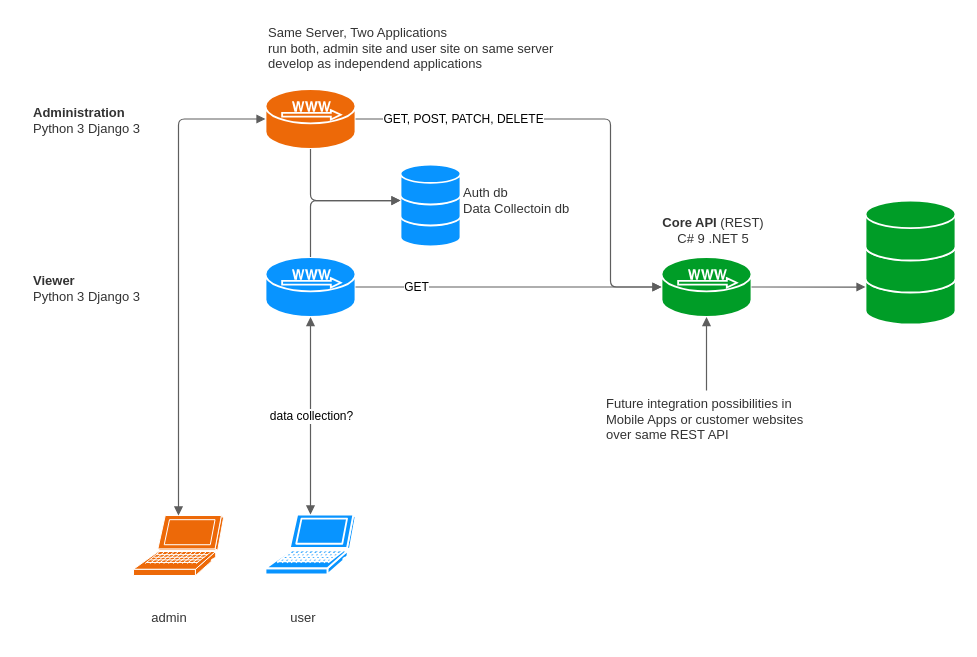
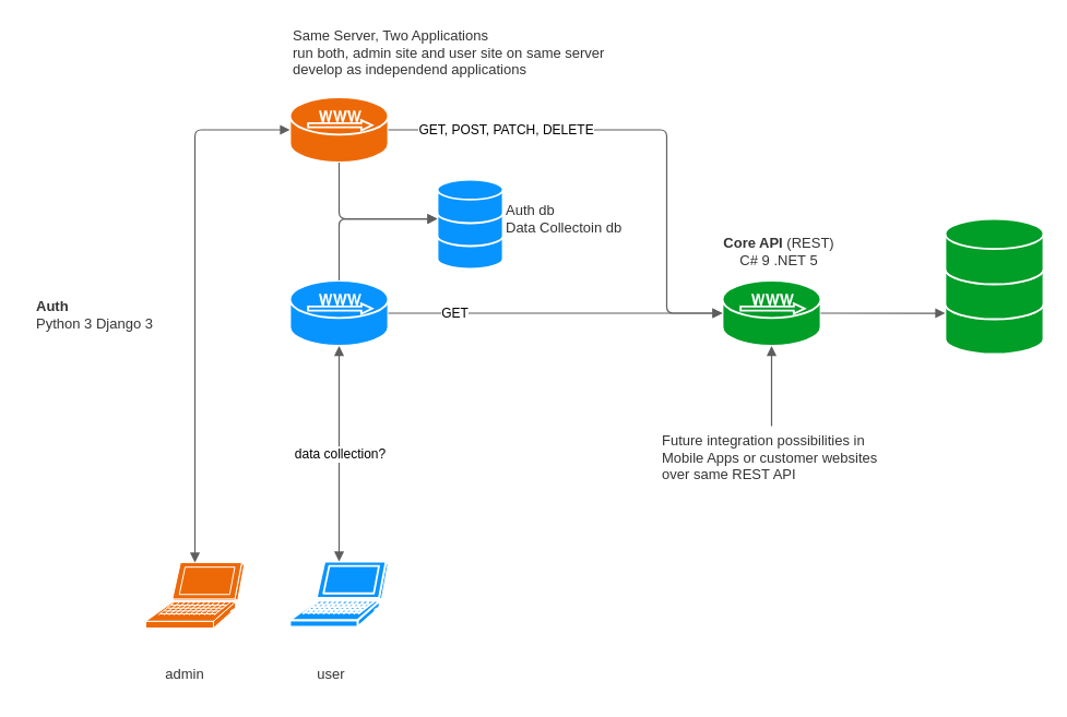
  <mxCell id="0" />
  <mxCell id="1" parent="0" />
  <mxCell id="2" value="&lt;b&gt;Core API &lt;/b&gt;(REST)&lt;br&gt;C# 9 .NET 5" style="html=1;whiteSpace=wrap;fontSize=13;fontColor=#333333;fontStyle=0;align=center;spacingLeft=13.333;spacing=0;verticalAlign=top;strokeColor=none;strokeOpacity=100;rounded=1;absoluteArcSize=1;arcSize=7.2;fillColor=none;strokeWidth=1.8;" parent="1" vertex="1"><mxGeometry x="649.5" y="209.5" width="113" height="41" as="geometry" /></mxCell>
  <mxCell id="3" value="user" style="html=1;whiteSpace=wrap;fontSize=13;fontColor=#333333;spacing=0;strokeColor=none;strokeOpacity=100;rounded=1;absoluteArcSize=1;arcSize=7.2;fillColor=none;strokeWidth=1.8;fontStyle=0" parent="1" vertex="1"><mxGeometry x="231" y="599" width="144" height="36" as="geometry" /></mxCell>
  <mxCell id="4" value="admin" style="html=1;whiteSpace=wrap;fontSize=13;fontColor=#333333;spacing=0;strokeColor=none;strokeOpacity=100;rounded=1;absoluteArcSize=1;arcSize=7.2;fillColor=none;strokeWidth=1.8;fontStyle=0" parent="1" vertex="1"><mxGeometry x="97" y="599" width="144" height="36" as="geometry" /></mxCell>
  <mxCell id="5" value="" style="html=1;whiteSpace=wrap;shape=mxgraph.cisco.storage.relational_database;strokeColor=#ffffff;fontSize=11;spacing=0;strokeOpacity=100;rounded=1;absoluteArcSize=1;arcSize=7.2;strokeWidth=1.8;fillColor=#009d27;" parent="1" vertex="1"><mxGeometry x="865" y="264" width="90" height="60" as="geometry" /></mxCell>
  <mxCell id="6" value="" style="html=1;whiteSpace=wrap;shape=mxgraph.cisco.servers.microwebserver;fontSize=11;spacing=0;strokeOpacity=100;rounded=1;absoluteArcSize=1;arcSize=7.2;strokeWidth=1.8;fillColor=#0894ff;strokeColor=#FFFFFF;" parent="1" vertex="1"><mxGeometry x="265" y="256.5" width="90" height="60" as="geometry" /></mxCell>
  <mxCell id="7" value="" style="html=1;whiteSpace=wrap;shape=mxgraph.cisco.computers_and_peripherals.laptop;fontSize=11;spacing=0;strokeOpacity=100;rounded=1;absoluteArcSize=1;arcSize=7.2;strokeWidth=1.8;fillColor=#0894ff;strokeColor=#FFFFFF;" parent="1" vertex="1"><mxGeometry x="265" y="514" width="90" height="60" as="geometry" /></mxCell>
  <mxCell id="8" value="" style="html=1;whiteSpace=wrap;shape=mxgraph.cisco.computers_and_peripherals.laptop;fontSize=11;spacing=0;strokeOpacity=100;rounded=1;absoluteArcSize=1;arcSize=7.2;strokeWidth=1;fillColor=#ed6908;strokeColor=#FFFFFF;" parent="1" vertex="1"><mxGeometry x="133" y="515" width="90" height="60" as="geometry" /></mxCell>
  <mxCell id="9" value="" style="html=1;jettySize=18;fontSize=11;strokeColor=#5E5E5E;strokeWidth=1.2;rounded=1;arcSize=12;edgeStyle=orthogonalEdgeStyle;startArrow=block;endFill=1;endArrow=block;endFill=1;exitX=0.5;exitY=0;exitPerimeter=1;entryX=0.5;entryY=1;entryPerimeter=1;" parent="1" source="7" target="6" edge="1"><mxGeometry width="100" height="100" relative="1" as="geometry" /></mxCell>
  <mxCell id="10" value="data collection?" style="text;html=1;resizable=0;labelBackgroundColor=#ffffff;align=center;verticalAlign=middle;fontStyle=0" parent="9" vertex="1"><mxGeometry relative="1" as="geometry" /></mxCell>
  <mxCell id="11" value="" style="html=1;whiteSpace=wrap;shape=mxgraph.cisco.storage.relational_database;strokeColor=#ffffff;fontSize=11;spacing=0;strokeOpacity=100;rounded=1;absoluteArcSize=1;arcSize=7.2;strokeWidth=1.8;fillColor=#009d27;" parent="1" vertex="1"><mxGeometry x="865" y="232" width="90" height="60" as="geometry" /></mxCell>
  <mxCell id="12" value="" style="html=1;whiteSpace=wrap;shape=mxgraph.cisco.storage.relational_database;strokeColor=#ffffff;fontSize=11;spacing=0;strokeOpacity=100;rounded=1;absoluteArcSize=1;arcSize=7.2;strokeWidth=1.8;fillColor=#009d27;" parent="1" vertex="1"><mxGeometry x="865" y="200" width="90" height="60" as="geometry" /></mxCell>
  <mxCell id="13" value="" style="html=1;whiteSpace=wrap;shape=mxgraph.cisco.servers.microwebserver;strokeColor=#ffffff;fontSize=11;spacing=0;strokeOpacity=100;rounded=1;absoluteArcSize=1;arcSize=7.2;strokeWidth=1.8;fillColor=#009d27;" parent="1" vertex="1"><mxGeometry x="661" y="256.5" width="90" height="60" as="geometry" /></mxCell>
  <mxCell id="14" value="" style="html=1;jettySize=18;fontSize=11;strokeColor=#5E5E5E;strokeWidth=1.2;rounded=1;arcSize=12;edgeStyle=orthogonalEdgeStyle;startArrow=none;endArrow=block;endFill=1;exitX=1;exitY=0.5;exitPerimeter=1;entryX=0;entryY=0.909;entryPerimeter=1;" parent="1" source="13" target="11" edge="1"><mxGeometry width="100" height="100" relative="1" as="geometry" /></mxCell>
  <mxCell id="15" value="" style="html=1;jettySize=18;fontSize=11;strokeColor=#5E5E5E;strokeWidth=1.2;rounded=1;arcSize=12;edgeStyle=orthogonalEdgeStyle;startArrow=none;endArrow=block;endFill=1;exitX=1;exitY=0.5;exitPerimeter=1;entryX=0;entryY=0.5;entryPerimeter=1;" parent="1" source="6" target="13" edge="1"><mxGeometry width="100" height="100" relative="1" as="geometry" /></mxCell>
  <mxCell id="16" value="GET" style="text;html=1;resizable=0;labelBackgroundColor=#ffffff;align=center;verticalAlign=middle;fontStyle=0" parent="15" vertex="1"><mxGeometry x="-0.607" relative="1" as="geometry" /></mxCell>
  <mxCell id="17" value="" style="html=1;whiteSpace=wrap;shape=mxgraph.cisco.servers.microwebserver;strokeColor=#ffffff;fontSize=11;spacing=0;strokeOpacity=100;rounded=1;absoluteArcSize=1;arcSize=7.2;strokeWidth=1.8;fillColor=#ed6908;" parent="1" vertex="1"><mxGeometry x="265" y="88.5" width="90" height="60" as="geometry" /></mxCell>
  <mxCell id="18" value="" style="html=1;jettySize=18;fontSize=11;strokeColor=#5E5E5E;strokeWidth=1.2;rounded=1;arcSize=12;edgeStyle=orthogonalEdgeStyle;startArrow=none;endArrow=block;endFill=1;exitX=1;exitY=0.5;exitPerimeter=1;entryX=0;entryY=0.5;entryPerimeter=1;" parent="1" source="17" target="13" edge="1"><mxGeometry width="100" height="100" relative="1" as="geometry"><Array as="points"><mxPoint x="610" y="119" /><mxPoint x="610" y="287" /></Array></mxGeometry></mxCell>
  <mxCell id="19" value="GET, POST, PATCH, DELETE" style="text;html=1;resizable=0;labelBackgroundColor=#ffffff;align=center;verticalAlign=middle;fontStyle=0" parent="18" vertex="1"><mxGeometry x="-0.593" relative="1" as="geometry"><mxPoint x="11" as="offset" /></mxGeometry></mxCell>
- <mxCell id="20" value="&lt;b&gt;Administration&lt;/b&gt;&lt;br&gt;Python 3 Django 3" style="html=1;whiteSpace=wrap;fontSize=13;fontColor=#333333;fontStyle=0;align=left;spacingLeft=13.333;spacing=0;verticalAlign=top;strokeColor=none;strokeOpacity=100;rounded=1;absoluteArcSize=1;arcSize=7.2;fillColor=none;strokeWidth=1.8;" parent="1" vertex="1"><mxGeometry x="20" y="99.5" width="134" height="38" as="geometry" /></mxCell>
  <mxCell id="21" value="" style="html=1;jettySize=18;fontSize=11;strokeColor=#5E5E5E;strokeWidth=1.2;rounded=1;arcSize=12;edgeStyle=orthogonalEdgeStyle;startArrow=block;endFill=1;endArrow=block;endFill=1;exitX=0.5;exitY=0;exitPerimeter=1;entryX=0;entryY=0.5;entryPerimeter=1;" parent="1" source="8" target="17" edge="1"><mxGeometry width="100" height="100" relative="1" as="geometry" /></mxCell>
  <mxCell id="22" value="Future integration possibilities in Mobile Apps or customer websites&lt;br&gt;over same REST API" style="html=1;whiteSpace=wrap;fontSize=13;fontColor=#333333;fontStyle=0;align=left;spacingLeft=13.333;spacing=0;verticalAlign=top;strokeColor=none;strokeOpacity=100;rounded=1;absoluteArcSize=1;arcSize=7.2;fillColor=none;strokeWidth=1.8;" parent="1" vertex="1"><mxGeometry x="593" y="391" width="228" height="71" as="geometry" /></mxCell>
  <mxCell id="23" value="" style="html=1;jettySize=18;fontSize=11;strokeColor=#5E5E5E;strokeWidth=1.2;rounded=1;arcSize=12;edgeStyle=orthogonalEdgeStyle;startArrow=block;endFill=1;endArrow=none;exitX=0.5;exitY=1;exitPerimeter=1;" parent="1" source="13" edge="1"><mxGeometry width="100" height="100" relative="1" as="geometry"><mxPoint x="706" y="390" as="targetPoint" /></mxGeometry></mxCell>
  <mxCell id="24" value="" style="html=1;whiteSpace=wrap;shape=mxgraph.cisco.storage.relational_database;strokeColor=#ffffff;fontSize=11;spacing=0;strokeOpacity=100;rounded=1;absoluteArcSize=1;arcSize=7.2;strokeWidth=1.8;fillColor=#0894ff;" parent="1" vertex="1"><mxGeometry x="400" y="206" width="60" height="40" as="geometry" /></mxCell>
  <mxCell id="25" value="" style="html=1;whiteSpace=wrap;shape=mxgraph.cisco.storage.relational_database;strokeColor=#ffffff;fontSize=11;spacing=0;strokeOpacity=100;rounded=1;absoluteArcSize=1;arcSize=7.2;strokeWidth=1.8;fillColor=#0894ff;" parent="1" vertex="1"><mxGeometry x="400" y="185" width="60" height="40" as="geometry" /></mxCell>
  <mxCell id="26" value="" style="html=1;whiteSpace=wrap;shape=mxgraph.cisco.storage.relational_database;strokeColor=#ffffff;fontSize=11;spacing=0;strokeOpacity=100;rounded=1;absoluteArcSize=1;arcSize=7.2;strokeWidth=1.8;fillColor=#0894ff;" parent="1" vertex="1"><mxGeometry x="400" y="164" width="60" height="40" as="geometry" /></mxCell>
  <mxCell id="27" value="" style="html=1;jettySize=18;fontSize=11;strokeColor=#5E5E5E;strokeWidth=1.2;rounded=1;arcSize=12;edgeStyle=orthogonalEdgeStyle;startArrow=none;endArrow=block;endFill=1;exitX=0.5;exitY=1;exitPerimeter=1;entryX=0;entryY=0.902;entryPerimeter=1;" parent="1" source="17" target="26" edge="1"><mxGeometry width="100" height="100" relative="1" as="geometry" /></mxCell>
  <mxCell id="28" value="" style="html=1;jettySize=18;fontSize=11;strokeColor=#5E5E5E;strokeWidth=1.2;rounded=1;arcSize=12;edgeStyle=orthogonalEdgeStyle;startArrow=none;endArrow=block;endFill=1;exitX=0.5;exitY=0;exitPerimeter=1;entryX=7.105e-17;entryY=0.902;entryPerimeter=1;" parent="1" source="6" target="26" edge="1"><mxGeometry width="100" height="100" relative="1" as="geometry" /></mxCell>
  <mxCell id="29" value="Same Server, Two Applications&lt;br&gt;run both, admin site and user site on same server&lt;br&gt;develop as independend applications" style="html=1;whiteSpace=wrap;fontSize=13;fontColor=#333333;fontStyle=0;align=left;spacingLeft=13.333;spacing=0;verticalAlign=top;strokeColor=none;strokeOpacity=100;rounded=1;absoluteArcSize=1;arcSize=7.2;fillColor=none;strokeWidth=1.8;" parent="1" vertex="1"><mxGeometry x="255" y="20" width="336" height="60" as="geometry" /></mxCell>
  <mxCell id="30" value="Auth db&lt;br&gt;Data Collectoin db" style="html=1;whiteSpace=wrap;fontSize=13;fontColor=#333333;align=left;spacing=0;verticalAlign=top;strokeColor=none;strokeOpacity=100;rounded=1;absoluteArcSize=1;arcSize=7.2;fillColor=none;strokeWidth=1.8;fontStyle=0" parent="1" vertex="1"><mxGeometry x="463" y="179.5" width="117" height="40" as="geometry" /></mxCell>
- <mxCell id="31" value="&lt;b&gt;Viewer&lt;/b&gt;&lt;br&gt;Python 3 Django 3" style="html=1;whiteSpace=wrap;fontSize=13;fontColor=#333333;fontStyle=0;align=left;spacingLeft=13.333;spacing=0;verticalAlign=top;strokeColor=none;strokeOpacity=100;rounded=1;absoluteArcSize=1;arcSize=7.2;fillColor=none;strokeWidth=1.8;" parent="1" vertex="1"><mxGeometry x="20" y="267.5" width="134" height="38" as="geometry" /></mxCell>
+ <mxCell id="31" value="&lt;b&gt;Auth&lt;/b&gt;&lt;br&gt;Python 3 Django 3" style="html=1;whiteSpace=wrap;fontSize=13;fontColor=#333333;fontStyle=0;align=left;spacingLeft=13.333;spacing=0;verticalAlign=top;strokeColor=none;strokeOpacity=100;rounded=1;absoluteArcSize=1;arcSize=7.2;fillColor=none;strokeWidth=1.8;" parent="1" vertex="1"><mxGeometry x="20" y="267.5" width="134" height="38" as="geometry" /></mxCell>
